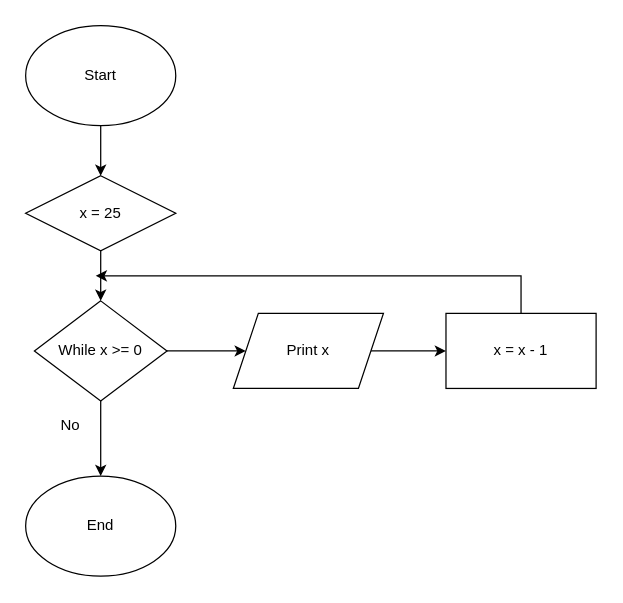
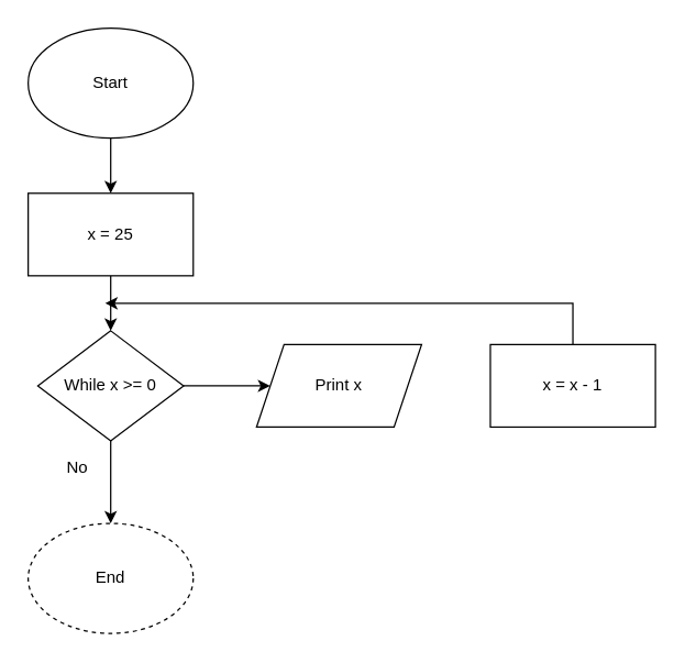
  <mxCell id="0" />
  <mxCell id="1" parent="0" />
  <mxCell id="2" value="" style="edgeStyle=orthogonalEdgeStyle;rounded=0;orthogonalLoop=1;jettySize=auto;html=1;" edge="1" parent="1" source="3" target="5"><mxGeometry relative="1" as="geometry" /></mxCell>
  <mxCell id="3" value="Start" style="ellipse;whiteSpace=wrap;html=1;" vertex="1" parent="1"><mxGeometry x="20" y="20" width="120" height="80" as="geometry" /></mxCell>
  <mxCell id="4" value="" style="edgeStyle=orthogonalEdgeStyle;rounded=0;orthogonalLoop=1;jettySize=auto;html=1;" edge="1" parent="1" source="5" target="8"><mxGeometry relative="1" as="geometry" /></mxCell>
- <mxCell id="5" value="x = 25" style="rhombus;whiteSpace=wrap;html=1;" vertex="1" parent="1"><mxGeometry x="20" y="140" width="120" height="60" as="geometry" /></mxCell>
+ <mxCell id="5" value="x = 25" style="whiteSpace=wrap;html=1;" vertex="1" parent="1"><mxGeometry x="20" y="140" width="120" height="60" as="geometry" /></mxCell>
  <mxCell id="6" value="" style="edgeStyle=orthogonalEdgeStyle;rounded=0;orthogonalLoop=1;jettySize=auto;html=1;" edge="1" parent="1" source="8" target="10"><mxGeometry relative="1" as="geometry" /></mxCell>
  <mxCell id="7" value="" style="edgeStyle=orthogonalEdgeStyle;rounded=0;orthogonalLoop=1;jettySize=auto;html=1;" edge="1" parent="1" source="8" target="13"><mxGeometry relative="1" as="geometry" /></mxCell>
  <mxCell id="8" value="While x &amp;gt;= 0" style="rhombus;whiteSpace=wrap;html=1;" vertex="1" parent="1"><mxGeometry x="27" y="240" width="106" height="80" as="geometry" /></mxCell>
- <mxCell id="9" value="" style="edgeStyle=orthogonalEdgeStyle;rounded=0;orthogonalLoop=1;jettySize=auto;html=1;" edge="1" parent="1" source="10" target="12"><mxGeometry relative="1" as="geometry" /></mxCell>
  <mxCell id="10" value="Print x" style="shape=parallelogram;perimeter=parallelogramPerimeter;whiteSpace=wrap;html=1;fixedSize=1;" vertex="1" parent="1"><mxGeometry x="186" y="250" width="120" height="60" as="geometry" /></mxCell>
  <mxCell id="11" style="edgeStyle=orthogonalEdgeStyle;rounded=0;orthogonalLoop=1;jettySize=auto;html=1;exitX=0.5;exitY=0;exitDx=0;exitDy=0;" edge="1" parent="1" source="12"><mxGeometry relative="1" as="geometry"><mxPoint x="76" y="220" as="targetPoint" /><Array as="points"><mxPoint x="416" y="220" /></Array></mxGeometry></mxCell>
  <mxCell id="12" value="x = x - 1" style="whiteSpace=wrap;html=1;" vertex="1" parent="1"><mxGeometry x="356" y="250" width="120" height="60" as="geometry" /></mxCell>
- <mxCell id="13" value="End" style="ellipse;whiteSpace=wrap;html=1;" vertex="1" parent="1"><mxGeometry x="20" y="380" width="120" height="80" as="geometry" /></mxCell>
+ <mxCell id="13" value="End" style="ellipse;whiteSpace=wrap;html=1;dashed=1;" vertex="1" parent="1"><mxGeometry x="20" y="380" width="120" height="80" as="geometry" /></mxCell>
  <mxCell id="14" value="No" style="text;html=1;strokeColor=none;fillColor=none;align=center;verticalAlign=middle;whiteSpace=wrap;rounded=0;" vertex="1" parent="1"><mxGeometry x="36" y="330" width="40" height="20" as="geometry" /></mxCell>
